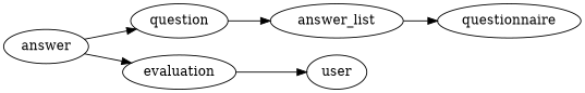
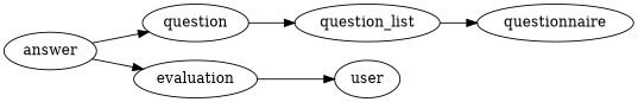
  digraph {
    rankdir=LR
-   question_list [label=answer_list]
+   question_list
    questionnaire
    question
    evaluation
    user
    answer
    question_list -> questionnaire
    question -> question_list
    evaluation -> user
    answer -> question
    answer -> evaluation
  }
